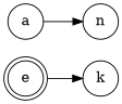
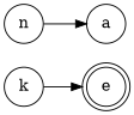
  digraph {
    rankdir=LR
    node [color=black shape=circle]
    e [shape=doublecircle]
    n
    a
    k
-   a -> n
-   e -> k
+   n -> a
+   k -> e
  }
